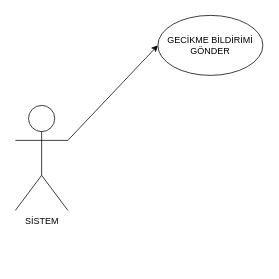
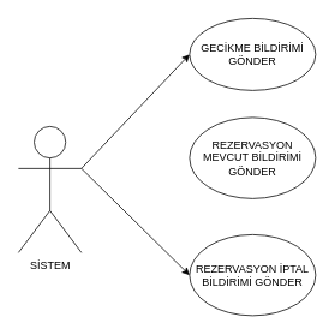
  <mxCell id="0" />
  <mxCell id="1" parent="0" />
  <mxCell id="2" value="&lt;font style=&quot;vertical-align: inherit&quot;&gt;&lt;font style=&quot;vertical-align: inherit&quot;&gt;SİSTEM&lt;/font&gt;&lt;/font&gt;" style="shape=umlActor;html=1;verticalLabelPosition=bottom;verticalAlign=top;align=center;" vertex="1" parent="1"><mxGeometry x="20" y="140" width="70" height="140" as="geometry" /></mxCell>
+ <mxCell id="3" value="&lt;font style=&quot;vertical-align: inherit&quot;&gt;&lt;font style=&quot;vertical-align: inherit&quot;&gt;REZERVASYON İPTAL BİLDİRİMİ GÖNDER&lt;/font&gt;&lt;/font&gt;" style="ellipse;whiteSpace=wrap;html=1;" vertex="1" parent="1"><mxGeometry x="210" y="260" width="140" height="90" as="geometry" /></mxCell>
+ <mxCell id="4" value="&lt;font style=&quot;vertical-align: inherit&quot;&gt;&lt;font style=&quot;vertical-align: inherit&quot;&gt;&lt;font style=&quot;vertical-align: inherit&quot;&gt;&lt;font style=&quot;vertical-align: inherit&quot;&gt;REZERVASYON MEVCUT BİLDİRİMİ GÖNDER&lt;/font&gt;&lt;/font&gt;&lt;/font&gt;&lt;/font&gt;" style="ellipse;whiteSpace=wrap;html=1;" vertex="1" parent="1"><mxGeometry x="210" y="130" width="140" height="90" as="geometry" /></mxCell>
  <mxCell id="5" value="&lt;font style=&quot;vertical-align: inherit&quot;&gt;&lt;font style=&quot;vertical-align: inherit&quot;&gt;GECİKME BİLDİRİMİ GÖNDER&lt;/font&gt;&lt;/font&gt;" style="ellipse;whiteSpace=wrap;html=1;" vertex="1" parent="1"><mxGeometry x="210" y="20" width="140" height="80" as="geometry" /></mxCell>
  <mxCell id="6" value="" style="endArrow=classic;html=1;rounded=0;entryX=0;entryY=0.5;entryDx=0;entryDy=0;exitX=1;exitY=0.333;exitDx=0;exitDy=0;exitPerimeter=0;" edge="1" parent="1" source="2" target="5"><mxGeometry width="50" height="50" relative="1" as="geometry"><mxPoint x="90" y="180" as="sourcePoint" /><mxPoint x="140" y="130" as="targetPoint" /></mxGeometry></mxCell>
+ <mxCell id="7" value="" style="endArrow=classic;html=1;rounded=0;exitX=1;exitY=0.333;exitDx=0;exitDy=0;exitPerimeter=0;entryX=0;entryY=0.5;entryDx=0;entryDy=0;" edge="1" parent="1" source="2" target="3"><mxGeometry width="50" height="50" relative="1" as="geometry"><mxPoint x="140" y="300" as="sourcePoint" /><mxPoint x="190" y="250" as="targetPoint" /></mxGeometry></mxCell>
